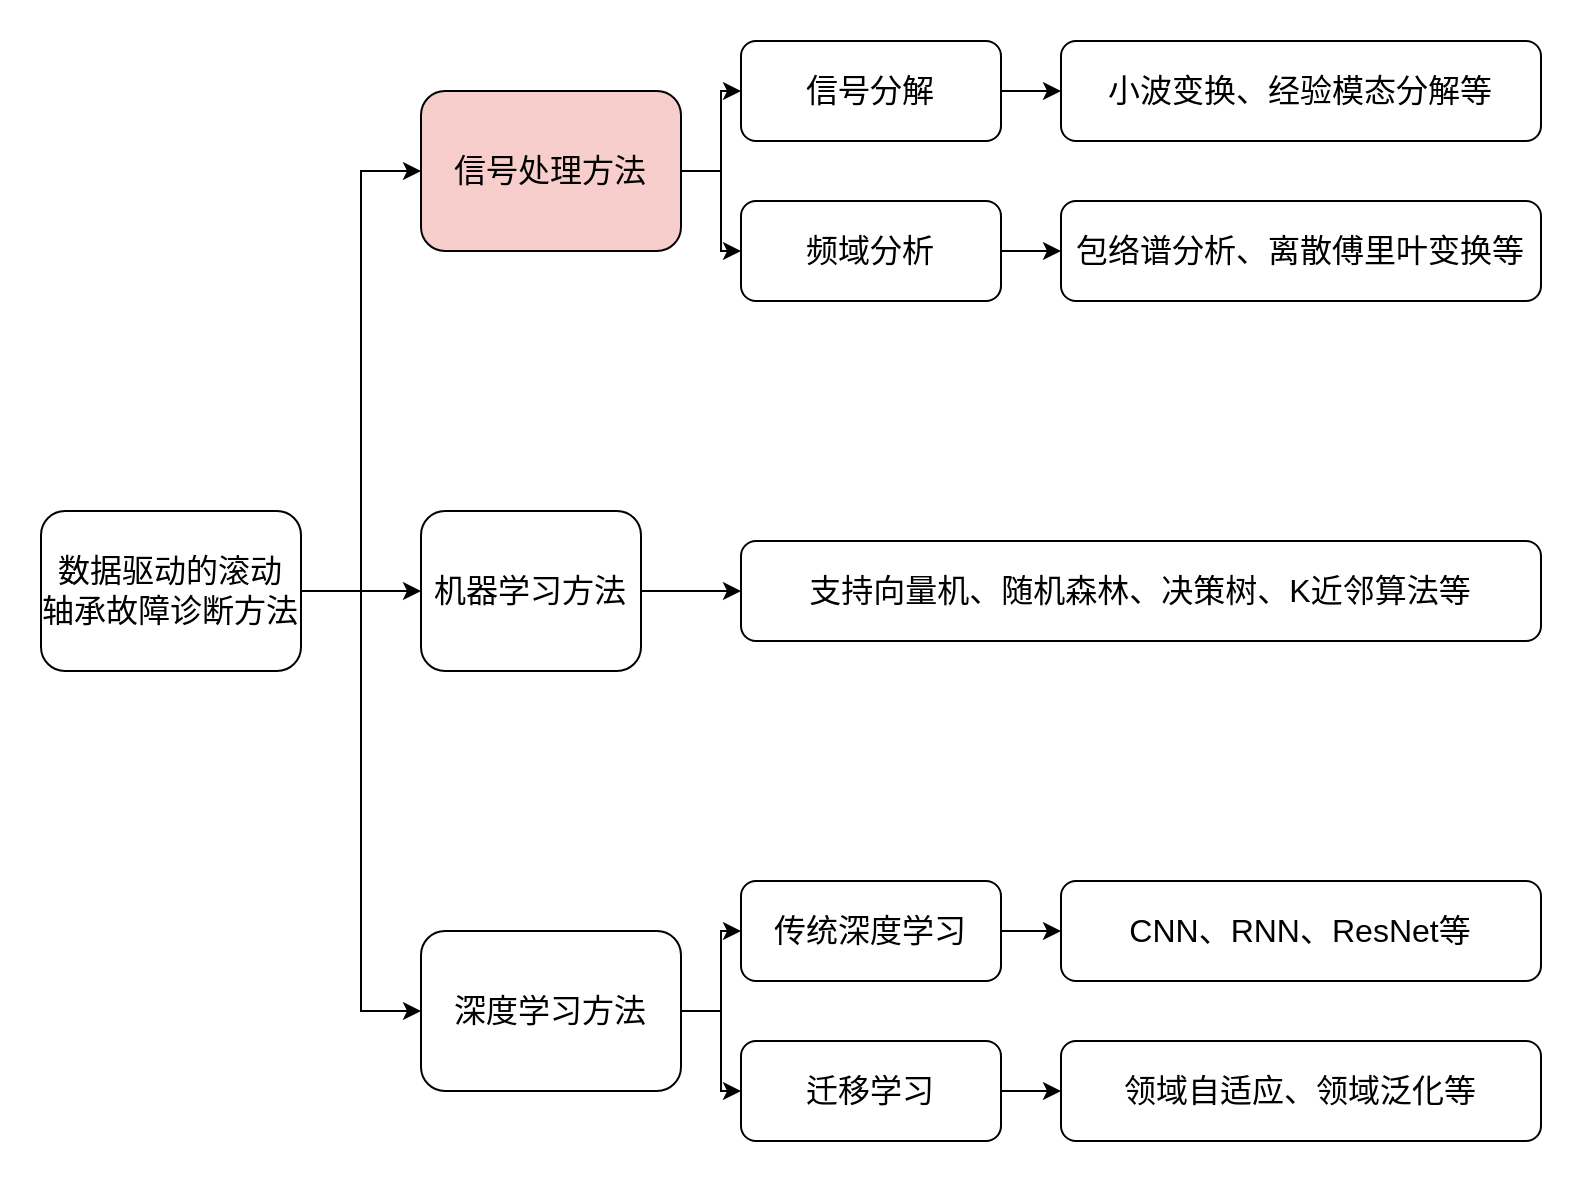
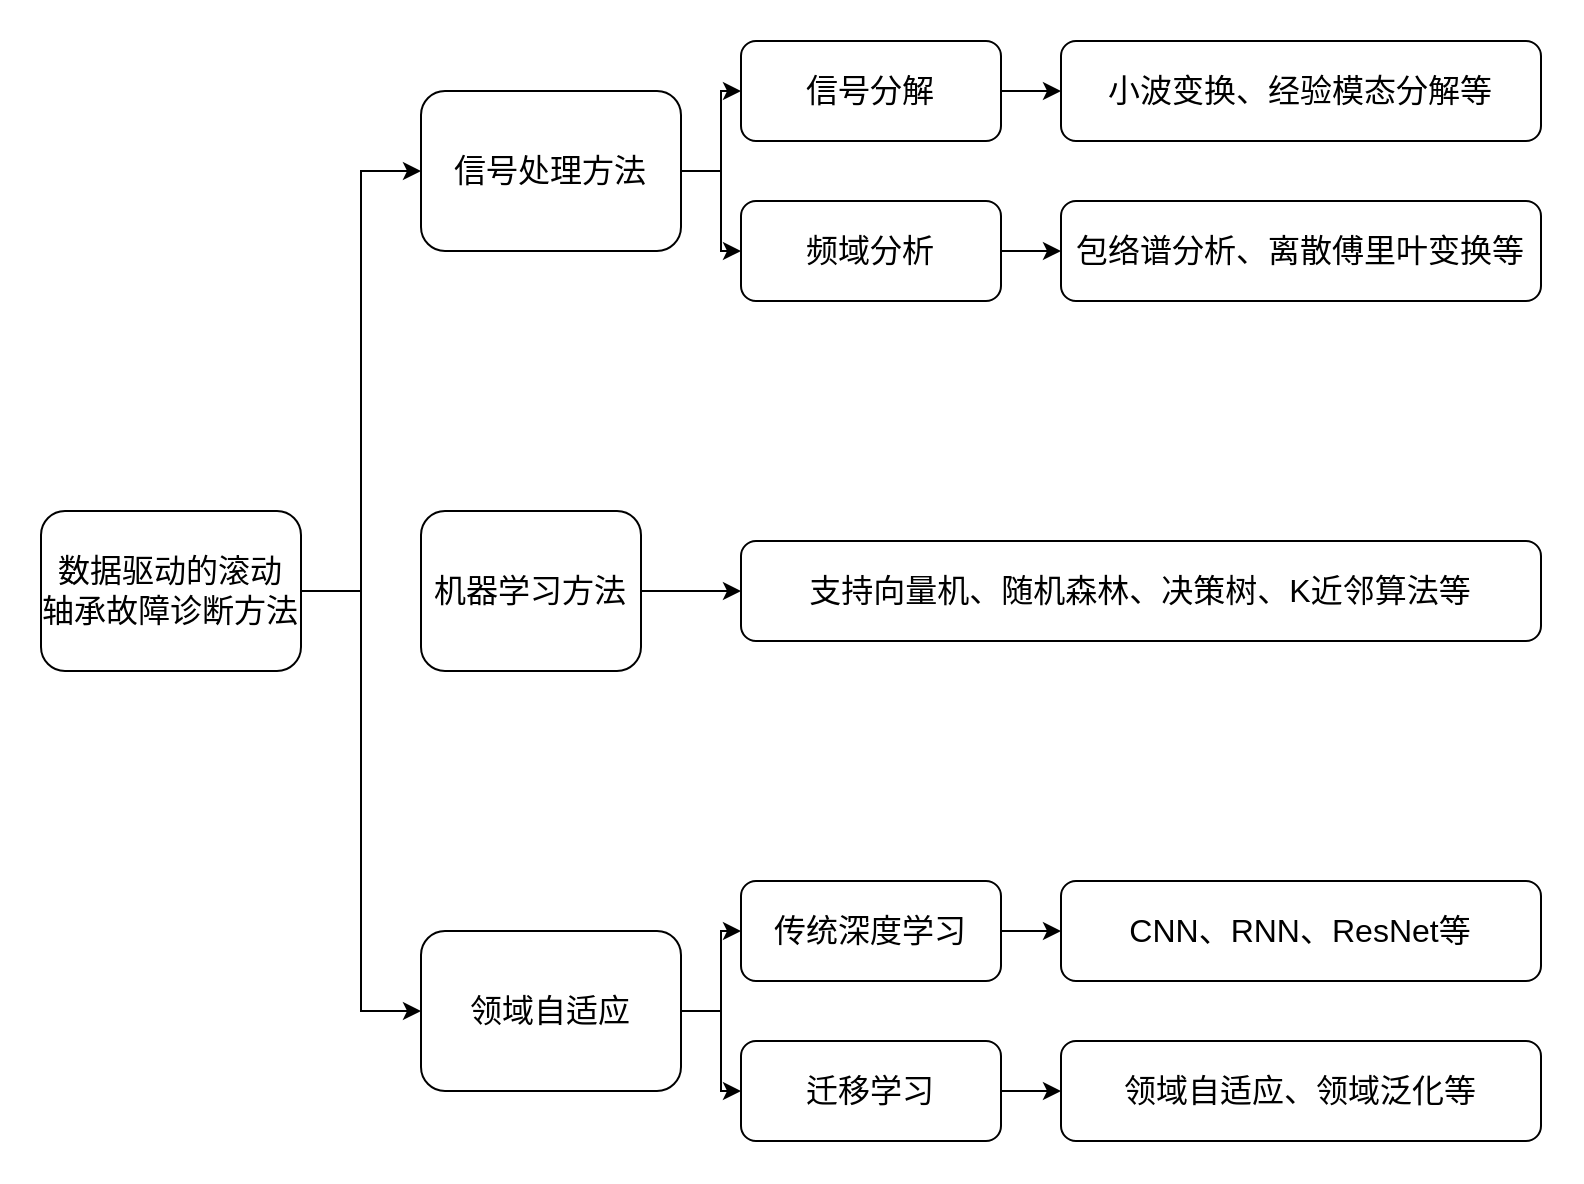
  <mxCell id="0" />
  <mxCell id="1" parent="0" />
  <mxCell id="2" style="edgeStyle=orthogonalEdgeStyle;rounded=0;orthogonalLoop=1;jettySize=auto;html=1;exitX=1;exitY=0.5;exitDx=0;exitDy=0;entryX=0;entryY=0.5;entryDx=0;entryDy=0;" edge="1" parent="1" source="5" target="8"><mxGeometry relative="1" as="geometry" /></mxCell>
- <mxCell id="3" style="edgeStyle=orthogonalEdgeStyle;rounded=0;orthogonalLoop=1;jettySize=auto;html=1;exitX=1;exitY=0.5;exitDx=0;exitDy=0;entryX=0;entryY=0.5;entryDx=0;entryDy=0;" edge="1" parent="1" source="5" target="10"><mxGeometry relative="1" as="geometry" /></mxCell>
  <mxCell id="4" style="edgeStyle=orthogonalEdgeStyle;rounded=0;orthogonalLoop=1;jettySize=auto;html=1;exitX=1;exitY=0.5;exitDx=0;exitDy=0;entryX=0;entryY=0.5;entryDx=0;entryDy=0;" edge="1" parent="1" source="5" target="13"><mxGeometry relative="1" as="geometry" /></mxCell>
  <mxCell id="5" value="&lt;font style=&quot;font-size: 16px;&quot;&gt;数据驱动的滚动&lt;/font&gt;&lt;div&gt;&lt;font style=&quot;font-size: 16px;&quot;&gt;轴承故障诊断方法&lt;/font&gt;&lt;/div&gt;" style="rounded=1;whiteSpace=wrap;html=1;" vertex="1" parent="1"><mxGeometry x="20" y="255" width="130" height="80" as="geometry" /></mxCell>
  <mxCell id="6" style="edgeStyle=orthogonalEdgeStyle;rounded=0;orthogonalLoop=1;jettySize=auto;html=1;exitX=1;exitY=0.5;exitDx=0;exitDy=0;entryX=0;entryY=0.5;entryDx=0;entryDy=0;" edge="1" parent="1" source="8" target="15"><mxGeometry relative="1" as="geometry" /></mxCell>
  <mxCell id="7" style="edgeStyle=orthogonalEdgeStyle;rounded=0;orthogonalLoop=1;jettySize=auto;html=1;exitX=1;exitY=0.5;exitDx=0;exitDy=0;entryX=0;entryY=0.5;entryDx=0;entryDy=0;" edge="1" parent="1" source="8" target="17"><mxGeometry relative="1" as="geometry" /></mxCell>
- <mxCell id="8" value="&lt;span style=&quot;font-size: 16px;&quot;&gt;信号处理方法&lt;/span&gt;" style="rounded=1;whiteSpace=wrap;html=1;fillColor=#f8cecc;" vertex="1" parent="1"><mxGeometry x="210" y="45" width="130" height="80" as="geometry" /></mxCell>
+ <mxCell id="8" value="&lt;span style=&quot;font-size: 16px;&quot;&gt;信号处理方法&lt;/span&gt;" style="rounded=1;whiteSpace=wrap;html=1;" vertex="1" parent="1"><mxGeometry x="210" y="45" width="130" height="80" as="geometry" /></mxCell>
  <mxCell id="9" style="edgeStyle=orthogonalEdgeStyle;rounded=0;orthogonalLoop=1;jettySize=auto;html=1;exitX=1;exitY=0.5;exitDx=0;exitDy=0;entryX=0;entryY=0.5;entryDx=0;entryDy=0;" edge="1" parent="1" source="10" target="20"><mxGeometry relative="1" as="geometry" /></mxCell>
  <mxCell id="10" value="&lt;span style=&quot;font-size: 16px;&quot;&gt;机器学习方法&lt;/span&gt;" style="rounded=1;whiteSpace=wrap;html=1;" vertex="1" parent="1"><mxGeometry x="210" y="255" width="110" height="80" as="geometry" /></mxCell>
  <mxCell id="11" style="edgeStyle=orthogonalEdgeStyle;rounded=0;orthogonalLoop=1;jettySize=auto;html=1;exitX=1;exitY=0.5;exitDx=0;exitDy=0;" edge="1" parent="1" source="13" target="22"><mxGeometry relative="1" as="geometry" /></mxCell>
  <mxCell id="12" style="edgeStyle=orthogonalEdgeStyle;rounded=0;orthogonalLoop=1;jettySize=auto;html=1;exitX=1;exitY=0.5;exitDx=0;exitDy=0;entryX=0;entryY=0.5;entryDx=0;entryDy=0;" edge="1" parent="1" source="13" target="24"><mxGeometry relative="1" as="geometry" /></mxCell>
- <mxCell id="13" value="&lt;span style=&quot;font-size: 16px;&quot;&gt;深度学习方法&lt;/span&gt;" style="rounded=1;whiteSpace=wrap;html=1;" vertex="1" parent="1"><mxGeometry x="210" y="465" width="130" height="80" as="geometry" /></mxCell>
+ <mxCell id="13" value="&lt;span style=&quot;font-size: 16px;&quot;&gt;领域自适应&lt;/span&gt;" style="rounded=1;whiteSpace=wrap;html=1;" vertex="1" parent="1"><mxGeometry x="210" y="465" width="130" height="80" as="geometry" /></mxCell>
  <mxCell id="14" style="edgeStyle=orthogonalEdgeStyle;rounded=0;orthogonalLoop=1;jettySize=auto;html=1;exitX=1;exitY=0.5;exitDx=0;exitDy=0;entryX=0;entryY=0.5;entryDx=0;entryDy=0;" edge="1" parent="1" source="15" target="18"><mxGeometry relative="1" as="geometry" /></mxCell>
  <mxCell id="15" value="&lt;span style=&quot;font-size: 16px;&quot;&gt;信号分解&lt;/span&gt;" style="rounded=1;whiteSpace=wrap;html=1;" vertex="1" parent="1"><mxGeometry x="370" y="20" width="130" height="50" as="geometry" /></mxCell>
  <mxCell id="16" style="edgeStyle=orthogonalEdgeStyle;rounded=0;orthogonalLoop=1;jettySize=auto;html=1;exitX=1;exitY=0.5;exitDx=0;exitDy=0;entryX=0;entryY=0.5;entryDx=0;entryDy=0;" edge="1" parent="1" source="17" target="19"><mxGeometry relative="1" as="geometry" /></mxCell>
  <mxCell id="17" value="&lt;font style=&quot;font-size: 16px;&quot;&gt;频域分析&lt;/font&gt;" style="rounded=1;whiteSpace=wrap;html=1;" vertex="1" parent="1"><mxGeometry x="370" y="100" width="130" height="50" as="geometry" /></mxCell>
  <mxCell id="18" value="&lt;span style=&quot;font-size: 16px;&quot;&gt;小波变换、经验模态分解等&lt;/span&gt;" style="rounded=1;whiteSpace=wrap;html=1;" vertex="1" parent="1"><mxGeometry x="530" y="20" width="240" height="50" as="geometry" /></mxCell>
  <mxCell id="19" value="&lt;font style=&quot;font-size: 16px;&quot;&gt;包络谱分析、离散傅里叶变换等&lt;/font&gt;" style="rounded=1;whiteSpace=wrap;html=1;" vertex="1" parent="1"><mxGeometry x="530" y="100" width="240" height="50" as="geometry" /></mxCell>
  <mxCell id="20" value="&lt;font style=&quot;font-size: 16px;&quot;&gt;支持向量机、随机森林、决策树、K近邻算法等&lt;/font&gt;" style="rounded=1;whiteSpace=wrap;html=1;" vertex="1" parent="1"><mxGeometry x="370" y="270" width="400" height="50" as="geometry" /></mxCell>
  <mxCell id="21" style="edgeStyle=orthogonalEdgeStyle;rounded=0;orthogonalLoop=1;jettySize=auto;html=1;exitX=1;exitY=0.5;exitDx=0;exitDy=0;entryX=0;entryY=0.5;entryDx=0;entryDy=0;" edge="1" parent="1" source="22" target="25"><mxGeometry relative="1" as="geometry" /></mxCell>
  <mxCell id="22" value="&lt;span style=&quot;font-size: 16px;&quot;&gt;传统深度学习&lt;/span&gt;" style="rounded=1;whiteSpace=wrap;html=1;" vertex="1" parent="1"><mxGeometry x="370" y="440" width="130" height="50" as="geometry" /></mxCell>
  <mxCell id="23" style="edgeStyle=orthogonalEdgeStyle;rounded=0;orthogonalLoop=1;jettySize=auto;html=1;exitX=1;exitY=0.5;exitDx=0;exitDy=0;entryX=0;entryY=0.5;entryDx=0;entryDy=0;" edge="1" parent="1" source="24" target="26"><mxGeometry relative="1" as="geometry" /></mxCell>
  <mxCell id="24" value="&lt;font style=&quot;font-size: 16px;&quot;&gt;迁移学习&lt;/font&gt;" style="rounded=1;whiteSpace=wrap;html=1;" vertex="1" parent="1"><mxGeometry x="370" y="520" width="130" height="50" as="geometry" /></mxCell>
  <mxCell id="25" value="&lt;span style=&quot;font-size: 16px;&quot;&gt;CNN、RNN、ResNet等&lt;/span&gt;" style="rounded=1;whiteSpace=wrap;html=1;" vertex="1" parent="1"><mxGeometry x="530" y="440" width="240" height="50" as="geometry" /></mxCell>
  <mxCell id="26" value="&lt;font style=&quot;font-size: 16px;&quot;&gt;领域自适应、领域泛化等&lt;/font&gt;" style="rounded=1;whiteSpace=wrap;html=1;" vertex="1" parent="1"><mxGeometry x="530" y="520" width="240" height="50" as="geometry" /></mxCell>
